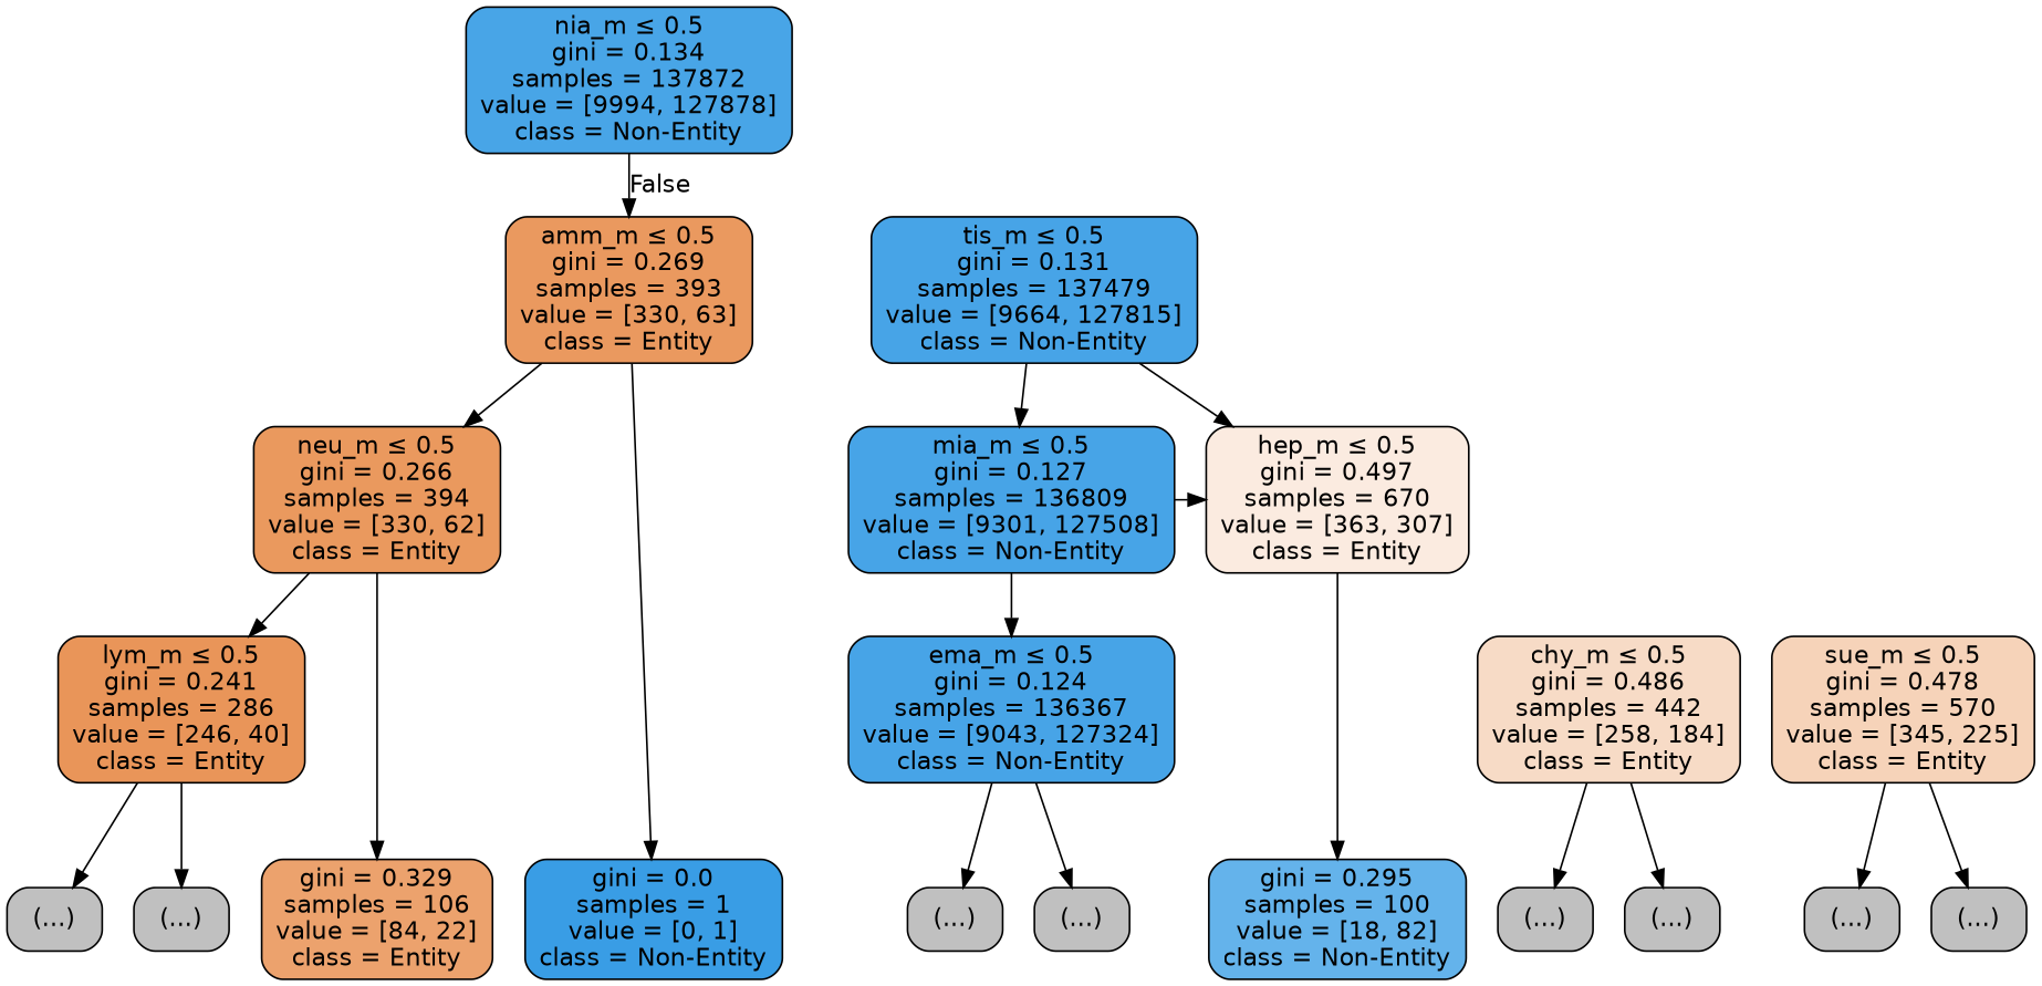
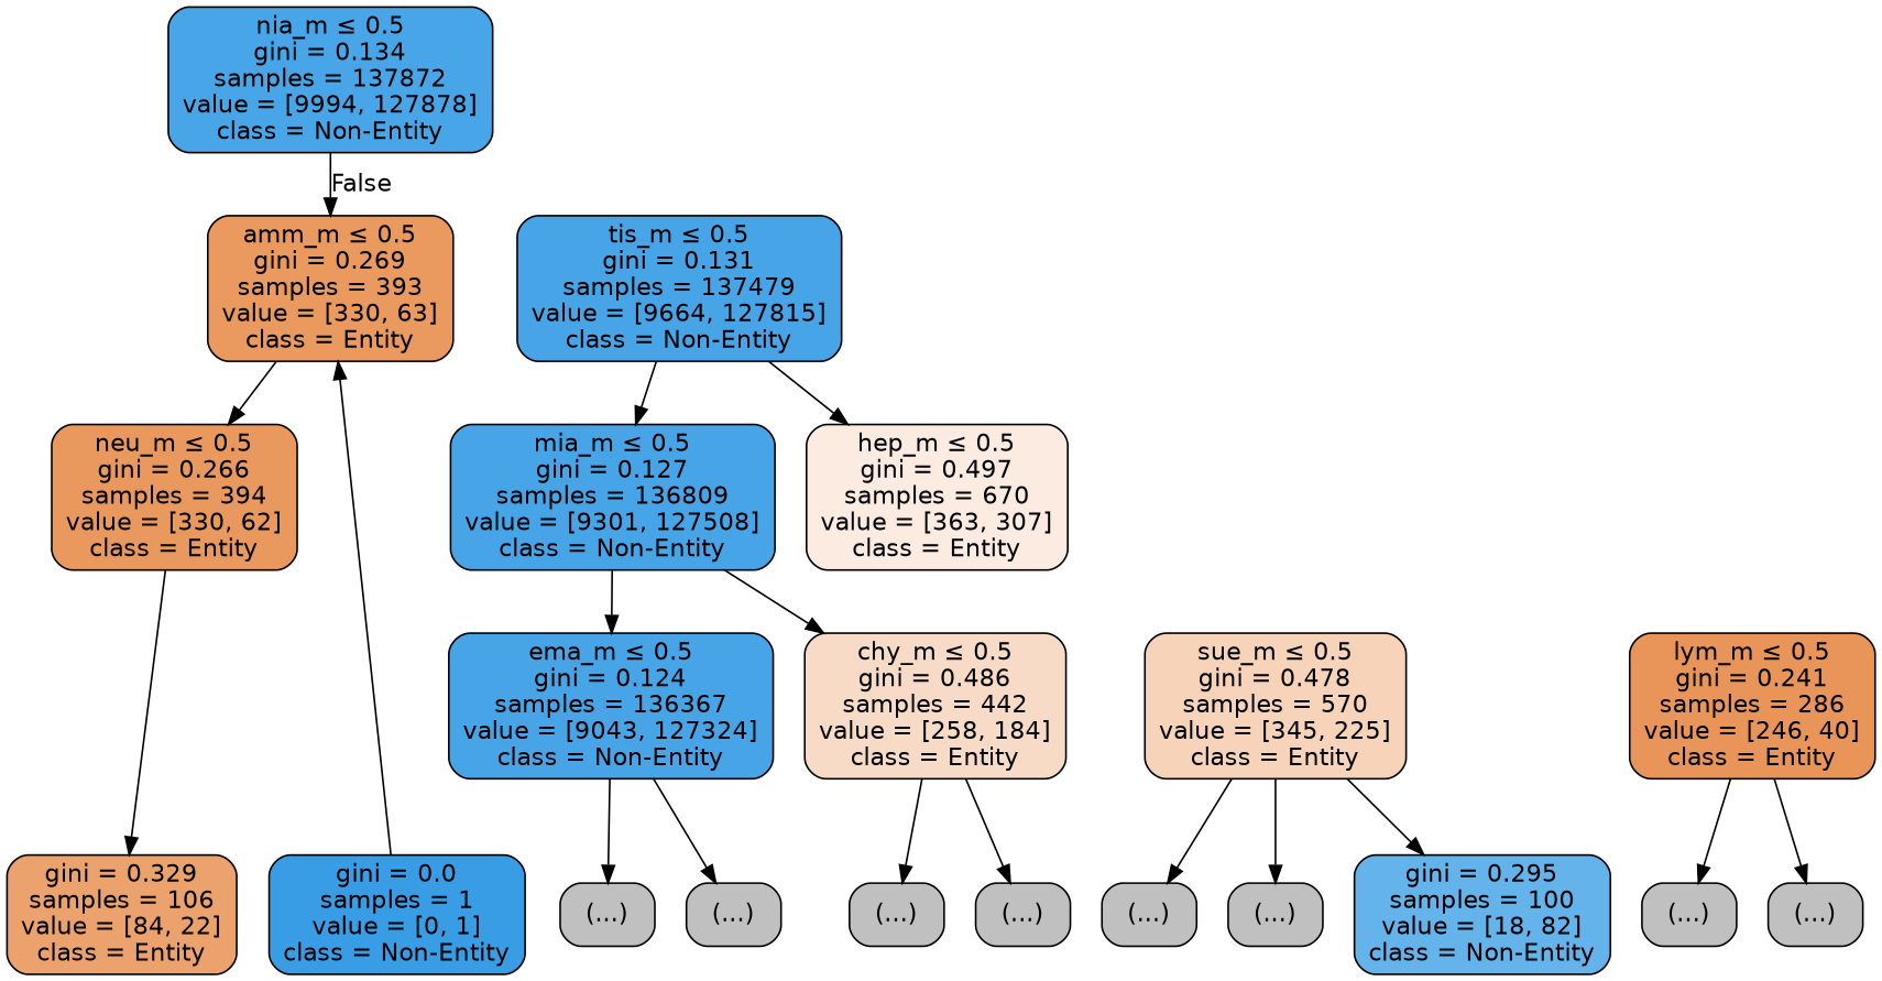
  digraph {
    ranksep=equally
    splines=polyline
    node [color=black fillcolor="#C0C0C0" fontname=helvetica shape=box style="filled, rounded"]
    edge [fontname=helvetica]
    n1 [fillcolor="#399de5eb" label=<nia_m &le; 0.5<br/>gini = 0.134<br/>samples = 137872<br/>value = [9994, 127878]<br/>class = Non-Entity>]
    n2 [fillcolor="#399de5ec" label=<tis_m &le; 0.5<br/>gini = 0.131<br/>samples = 137479<br/>value = [9664, 127815]<br/>class = Non-Entity>]
    n3 [fillcolor="#e58139ce" label=<amm_m &le; 0.5<br/>gini = 0.269<br/>samples = 393<br/>value = [330, 63]<br/>class = Entity>]
    n4 [fillcolor="#399de5ec" label=<mia_m &le; 0.5<br/>gini = 0.127<br/>samples = 136809<br/>value = [9301, 127508]<br/>class = Non-Entity>]
    n5 [fillcolor="#e5813927" label=<hep_m &le; 0.5<br/>gini = 0.497<br/>samples = 670<br/>value = [363, 307]<br/>class = Entity>]
    n6 [fillcolor="#e58139cf" label=<neu_m &le; 0.5<br/>gini = 0.266<br/>samples = 394<br/>value = [330, 62]<br/>class = Entity>]
    n7 [fillcolor="#399de5ed" label=<ema_m &le; 0.5<br/>gini = 0.124<br/>samples = 136367<br/>value = [9043, 127324]<br/>class = Non-Entity>]
    n8 [fillcolor="#e5813949" label=<chy_m &le; 0.5<br/>gini = 0.486<br/>samples = 442<br/>value = [258, 184]<br/>class = Entity>]
    n9 [fillcolor="#e5813959" label=<sue_m &le; 0.5<br/>gini = 0.478<br/>samples = 570<br/>value = [345, 225]<br/>class = Entity>]
    n10 [fillcolor="#e58139d6" label=<lym_m &le; 0.5<br/>gini = 0.241<br/>samples = 286<br/>value = [246, 40]<br/>class = Entity>]
    n11 [label="(...)"]
    n12 [label="(...)"]
    n13 [label="(...)"]
    n14 [label="(...)"]
    n15 [label="(...)"]
    n16 [label="(...)"]
    n17 [fillcolor="#399de5c7" label=<gini = 0.295<br/>samples = 100<br/>value = [18, 82]<br/>class = Non-Entity>]
    n18 [label="(...)"]
    n19 [label="(...)"]
    n20 [fillcolor="#e58139bc" label=<gini = 0.329<br/>samples = 106<br/>value = [84, 22]<br/>class = Entity>]
    n21 [fillcolor="#399de5ff" label=<gini = 0.0<br/>samples = 1<br/>value = [0, 1]<br/>class = Non-Entity>]
    subgraph sub_1 {
      rank=same
      n1
    }
    subgraph sub_2 {
      rank=same
      n2
      n3
    }
    subgraph sub_3 {
      rank=same
      n4
      n5
      n6
    }
    subgraph sub_4 {
      rank=same
      n7
      n8
      n9
      n10
    }
    subgraph sub_5 {
      rank=same
      n11
      n12
      n13
      n14
      n15
      n16
      n17
      n18
      n19
      n20
      n21
    }
    n1 -> n3 [headlabel=False labelangle=-45 labeldistance=2.5]
    n2 -> n4
    n2 -> n5
    n3 -> n6
-   n3 -> n21
+   n21 -> n3
    n4 -> n7
-   n4 -> n5
-   n5 -> n17
-   n6 -> n10
+   n4 -> n8
+   n9 -> n17
    n6 -> n20
    n7 -> n11
    n7 -> n12
    n8 -> n13
    n8 -> n14
    n9 -> n15
    n9 -> n16
    n10 -> n18
    n10 -> n19
  }
